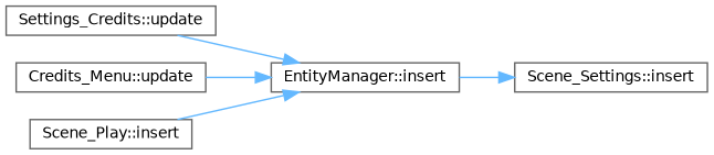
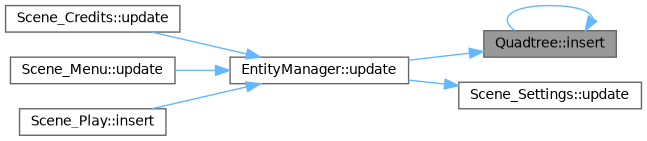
  digraph {
    rankdir=RL
    node [color=grey40 fillcolor=white fontname=Helvetica fontsize=10 shape=box style=filled]
    edge [color=steelblue1 dir=back fontname=Helvetica fontsize=10 labelfontname=Helvetica labelfontsize=10 style=solid]
-   n2 [height=0.2 label="EntityManager::insert" width=0.4]
-   n3 [height=0.2 label="Settings_Credits::update" width=0.4]
-   n4 [height=0.2 label="Credits_Menu::update" width=0.4]
+   n1 [color=gray40 fillcolor=grey60 fontcolor=black height=0.2 label="Quadtree::insert" width=0.4]
+   n2 [height=0.2 label="EntityManager::update" width=0.4]
+   n3 [height=0.2 label="Scene_Credits::update" width=0.4]
+   n4 [height=0.2 label="Scene_Menu::update" width=0.4]
    n5 [height=0.2 label="Scene_Play::insert" width=0.4]
-   n6 [height=0.2 label="Scene_Settings::insert" width=0.4]
+   n6 [height=0.2 label="Scene_Settings::update" width=0.4]
+   n1 -> n1
+   n1 -> n2
    n2 -> n3
    n2 -> n4
    n2 -> n5
    n6 -> n2
  }
